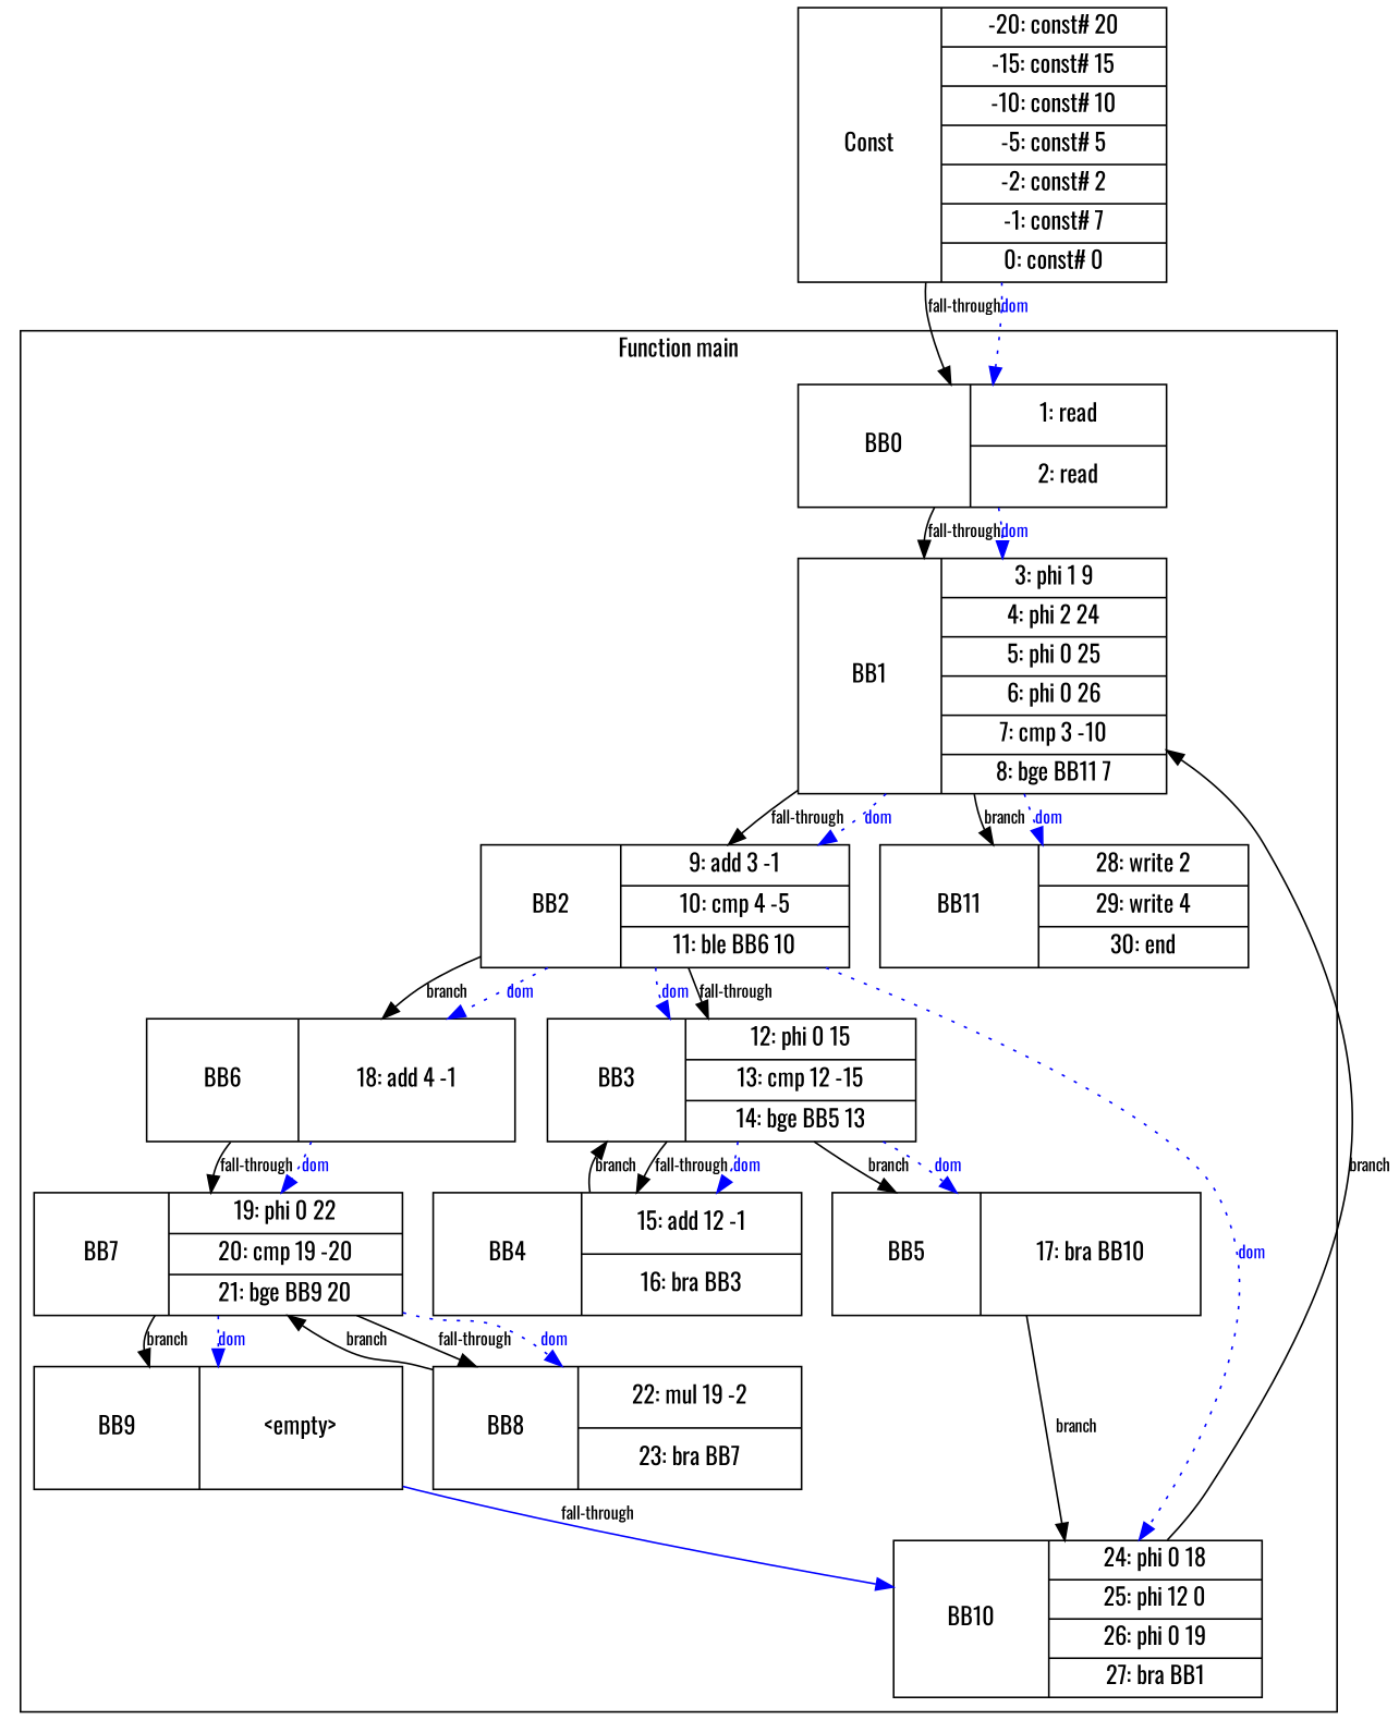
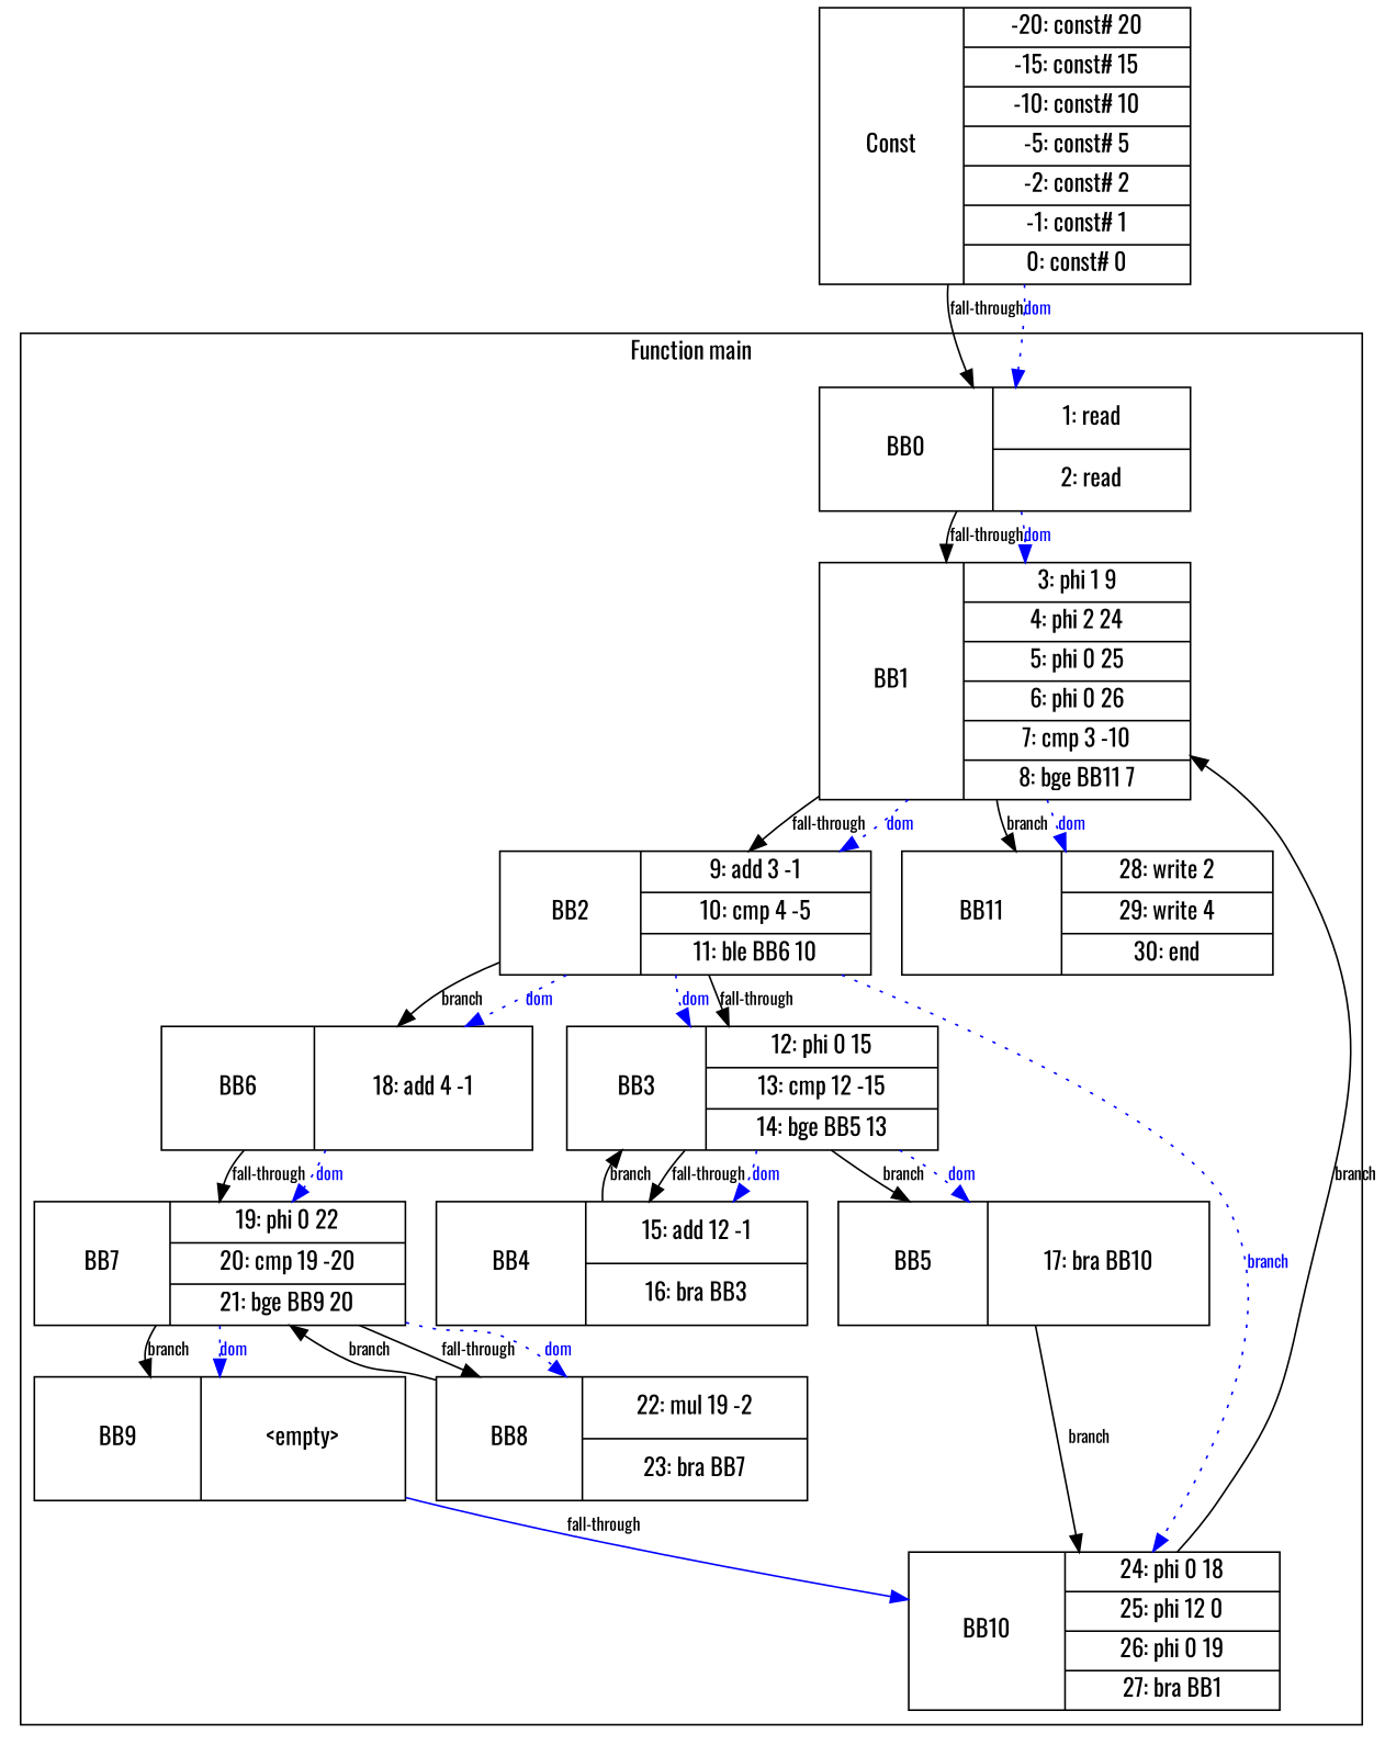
  digraph {
    fontname=Oswald
    node [fontname=Oswald shape=record]
    edge [fontname=Oswald fontsize=10]
    n1 [height=1.0 label="BB0 | {1: read | 2: read}" width=3.0]
    n2 [height=1.0 label="BB1 | {3: phi 1 9 | 4: phi 2 24 | 5: phi 0 25 | 6: phi 0 26 | 7: cmp 3 -10 | 8: bge BB11 7}" width=3.0]
    n3 [height=1.0 label="BB2 | {9: add 3 -1 | 10: cmp 4 -5 | 11: ble BB6 10}" width=3.0]
    n4 [height=1.0 label="BB11 | {28: write 2 | 29: write 4 | 30: end}" width=3.0]
    n5 [height=1.0 label="BB3 | {12: phi 0 15 | 13: cmp 12 -15 | 14: bge BB5 13}" width=3.0]
    n6 [height=1.0 label="BB6 | {18: add 4 -1}" width=3.0]
    n7 [height=1.0 label="BB10 | {24: phi 0 18 | 25: phi 12 0 | 26: phi 0 19 | 27: bra BB1}" width=3.0]
    n8 [height=1.0 label="BB4 | {15: add 12 -1 | 16: bra BB3}" width=3.0]
    n9 [height=1.0 label="BB5 | {17: bra BB10}" width=3.0]
    n10 [height=1.0 label="BB7 | {19: phi 0 22 | 20: cmp 19 -20 | 21: bge BB9 20}" width=3.0]
    n11 [height=1.0 label="BB8 | {22: mul 19 -2 | 23: bra BB7}" width=3.0]
    n12 [height=1.0 label="BB9 | {\<empty\>}" width=3.0]
-   n13 [height=1.0 label="Const | {-20: const# 20 | -15: const# 15 | -10: const# 10 | -5: const# 5 | -2: const# 2 | -1: const# 7 | 0: const# 0}" width=3.0]
+   n13 [height=1.0 label="Const | {-20: const# 20 | -15: const# 15 | -10: const# 10 | -5: const# 5 | -2: const# 2 | -1: const# 1 | 0: const# 0}" width=3.0]
    subgraph cluster_1 {
      label="Function main"
      nodesep=0.5
      rankdir=TB
      ranksep=1.0
      n1
      n2
      n3
      n4
      n5
      n6
      n7
      n8
      n9
      n10
      n11
      n12
    }
    subgraph sub_2 {
      n1
      n13
    }
    n1 -> n2 [label="fall-through"]
    n1 -> n2 [color=blue fontcolor=blue label=dom style=dotted]
    n2 -> n3 [label="fall-through"]
    n2 -> n3 [color=blue fontcolor=blue label=dom style=dotted]
    n2 -> n4 [label=branch]
    n2 -> n4 [color=blue fontcolor=blue label=dom style=dotted]
    n3 -> n5 [label="fall-through"]
    n3 -> n5 [color=blue fontcolor=blue label=dom style=dotted]
    n3 -> n6 [label=branch]
    n3 -> n6 [color=blue fontcolor=blue label=dom style=dotted]
-   n3 -> n7 [color=blue fontcolor=blue label=dom style=dotted]
+   n3 -> n7 [color=blue fontcolor=blue label=branch style=dotted]
    n5 -> n8 [label="fall-through"]
    n5 -> n8 [color=blue fontcolor=blue label=dom style=dotted]
    n5 -> n9 [label=branch]
    n5 -> n9 [color=blue fontcolor=blue label=dom style=dotted]
    n6 -> n10 [label="fall-through"]
    n6 -> n10 [color=blue fontcolor=blue label=dom style=dotted]
    n7 -> n2 [label=branch]
    n8 -> n5 [label=branch]
    n9 -> n7 [label=branch]
    n10 -> n11 [label="fall-through"]
    n10 -> n11 [color=blue fontcolor=blue label=dom style=dotted]
    n10 -> n12 [label=branch]
    n10 -> n12 [color=blue fontcolor=blue label=dom style=dotted]
    n11 -> n10 [label=branch]
    n12 -> n7 [color=blue label="fall-through"]
    n13 -> n1 [label="fall-through"]
    n13 -> n1 [color=blue fontcolor=blue label=dom style=dotted]
  }
